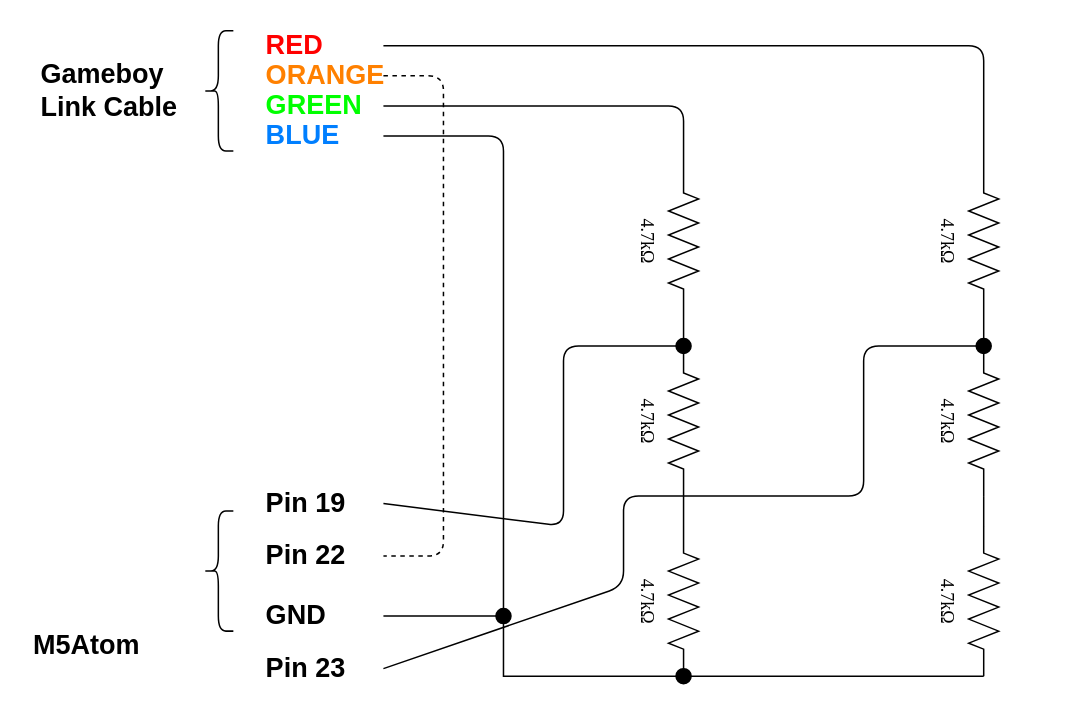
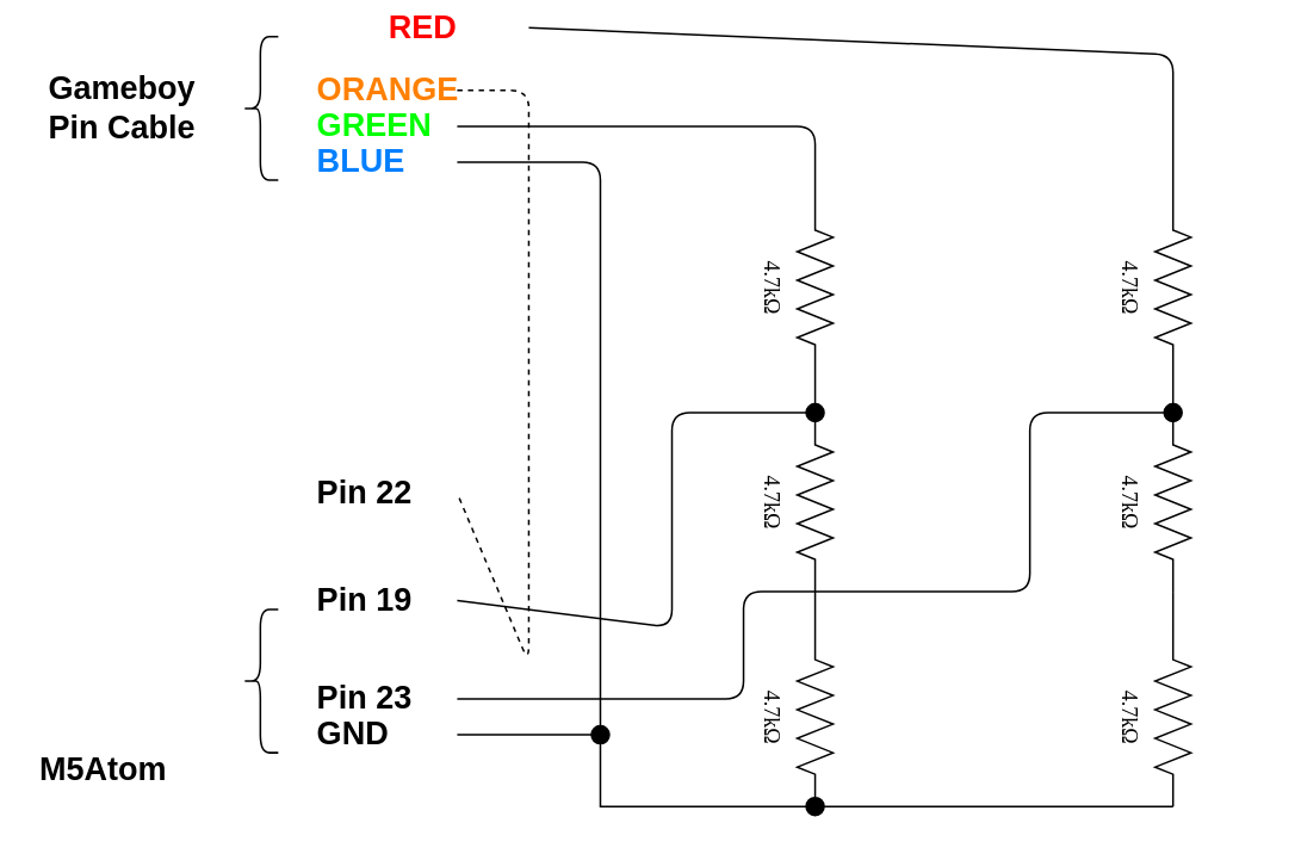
  <mxCell id="0" />
  <mxCell id="1" parent="0" />
  <mxCell id="2" value="4.7kΩ" style="verticalLabelPosition=bottom;shadow=0;dashed=0;align=center;html=1;verticalAlign=top;strokeWidth=1;shape=mxgraph.electrical.resistors.resistor_2;rounded=1;comic=0;labelBackgroundColor=none;fontFamily=Verdana;fontSize=12;rotation=90;" parent="1" vertex="1"><mxGeometry x="405" y="150" width="100" height="20" as="geometry" /></mxCell>
  <mxCell id="3" value="4.7kΩ" style="verticalLabelPosition=bottom;shadow=0;dashed=0;align=center;html=1;verticalAlign=top;strokeWidth=1;shape=mxgraph.electrical.resistors.resistor_2;rounded=1;comic=0;labelBackgroundColor=none;fontFamily=Verdana;fontSize=12;rotation=90;" parent="1" vertex="1"><mxGeometry x="405" y="270" width="100" height="20" as="geometry" /></mxCell>
  <mxCell id="4" value="4.7kΩ" style="verticalLabelPosition=bottom;shadow=0;dashed=0;align=center;html=1;verticalAlign=top;strokeWidth=1;shape=mxgraph.electrical.resistors.resistor_2;rounded=1;comic=0;labelBackgroundColor=none;fontFamily=Verdana;fontSize=12;rotation=90;" parent="1" vertex="1"><mxGeometry x="405" y="390" width="100" height="20" as="geometry" /></mxCell>
  <mxCell id="5" value="" style="endArrow=none;html=1;entryX=1;entryY=0.5;entryDx=0;entryDy=0;entryPerimeter=0;exitX=0;exitY=0.5;exitDx=0;exitDy=0;exitPerimeter=0;" parent="1" source="3" target="2" edge="1"><mxGeometry width="50" height="50" relative="1" as="geometry"><mxPoint x="425" y="520" as="sourcePoint" /><mxPoint x="475" y="470" as="targetPoint" /></mxGeometry></mxCell>
  <mxCell id="6" value="" style="endArrow=none;html=1;entryX=1;entryY=0.5;entryDx=0;entryDy=0;entryPerimeter=0;exitX=0;exitY=0.5;exitDx=0;exitDy=0;exitPerimeter=0;" parent="1" source="4" target="3" edge="1"><mxGeometry width="50" height="50" relative="1" as="geometry"><mxPoint x="465" y="240" as="sourcePoint" /><mxPoint x="465" y="220" as="targetPoint" /></mxGeometry></mxCell>
  <mxCell id="7" value="4.7kΩ" style="verticalLabelPosition=bottom;shadow=0;dashed=0;align=center;html=1;verticalAlign=top;strokeWidth=1;shape=mxgraph.electrical.resistors.resistor_2;rounded=1;comic=0;labelBackgroundColor=none;fontFamily=Verdana;fontSize=12;rotation=90;" parent="1" vertex="1"><mxGeometry x="605" y="150" width="100" height="20" as="geometry" /></mxCell>
  <mxCell id="8" value="4.7kΩ" style="verticalLabelPosition=bottom;shadow=0;dashed=0;align=center;html=1;verticalAlign=top;strokeWidth=1;shape=mxgraph.electrical.resistors.resistor_2;rounded=1;comic=0;labelBackgroundColor=none;fontFamily=Verdana;fontSize=12;rotation=90;" parent="1" vertex="1"><mxGeometry x="605" y="270" width="100" height="20" as="geometry" /></mxCell>
  <mxCell id="9" value="4.7kΩ" style="verticalLabelPosition=bottom;shadow=0;dashed=0;align=center;html=1;verticalAlign=top;strokeWidth=1;shape=mxgraph.electrical.resistors.resistor_2;rounded=1;comic=0;labelBackgroundColor=none;fontFamily=Verdana;fontSize=12;rotation=90;" parent="1" vertex="1"><mxGeometry x="605" y="390" width="100" height="20" as="geometry" /></mxCell>
  <mxCell id="10" value="" style="endArrow=none;html=1;entryX=1;entryY=0.5;entryDx=0;entryDy=0;entryPerimeter=0;exitX=0;exitY=0.5;exitDx=0;exitDy=0;exitPerimeter=0;" parent="1" source="8" target="7" edge="1"><mxGeometry width="50" height="50" relative="1" as="geometry"><mxPoint x="625" y="520" as="sourcePoint" /><mxPoint x="675" y="470" as="targetPoint" /></mxGeometry></mxCell>
  <mxCell id="11" value="" style="endArrow=none;html=1;entryX=1;entryY=0.5;entryDx=0;entryDy=0;entryPerimeter=0;exitX=0;exitY=0.5;exitDx=0;exitDy=0;exitPerimeter=0;" parent="1" source="9" target="8" edge="1"><mxGeometry width="50" height="50" relative="1" as="geometry"><mxPoint x="665" y="240" as="sourcePoint" /><mxPoint x="665" y="220" as="targetPoint" /></mxGeometry></mxCell>
  <mxCell id="12" value="" style="endArrow=none;html=1;entryX=0;entryY=0.5;entryDx=0;entryDy=0;entryPerimeter=0;" parent="1" target="2" edge="1"><mxGeometry width="50" height="50" relative="1" as="geometry"><mxPoint x="255" y="70" as="sourcePoint" /><mxPoint x="475" y="470" as="targetPoint" /><Array as="points"><mxPoint x="455" y="70" /></Array></mxGeometry></mxCell>
  <mxCell id="13" value="" style="endArrow=none;html=1;entryX=0;entryY=0.5;entryDx=0;entryDy=0;entryPerimeter=0;exitX=1;exitY=0.5;exitDx=0;exitDy=0;" parent="1" source="14" target="7" edge="1"><mxGeometry width="50" height="50" relative="1" as="geometry"><mxPoint x="255" y="30" as="sourcePoint" /><mxPoint x="655" y="70" as="targetPoint" /><Array as="points"><mxPoint x="655" y="30" /></Array></mxGeometry></mxCell>
- <mxCell id="14" value="&lt;font size=&quot;4&quot;&gt;RED&lt;/font&gt;" style="text;html=1;strokeColor=none;fillColor=none;align=left;verticalAlign=middle;whiteSpace=wrap;rounded=0;fontColor=#FF0000;fontStyle=1" parent="1" vertex="1"><mxGeometry x="175" y="20" width="80" height="20" as="geometry" /></mxCell>
+ <mxCell id="14" value="&lt;font size=&quot;4&quot;&gt;RED&lt;/font&gt;" style="text;html=1;strokeColor=none;fillColor=none;align=left;verticalAlign=middle;whiteSpace=wrap;rounded=0;fontColor=#FF0000;fontStyle=1" parent="1" vertex="1"><mxGeometry x="215" y="5" width="80" height="20" as="geometry" /></mxCell>
  <mxCell id="15" value="&lt;font size=&quot;4&quot; color=&quot;#ff8000&quot;&gt;ORANGE&lt;/font&gt;" style="text;html=1;strokeColor=none;fillColor=none;align=left;verticalAlign=middle;whiteSpace=wrap;rounded=0;fontColor=#FF0000;fontStyle=1" parent="1" vertex="1"><mxGeometry x="175" y="40" width="80" height="20" as="geometry" /></mxCell>
  <mxCell id="16" value="&lt;font size=&quot;4&quot; color=&quot;#00ff00&quot;&gt;GREEN&lt;/font&gt;" style="text;html=1;strokeColor=none;fillColor=none;align=left;verticalAlign=middle;whiteSpace=wrap;rounded=0;fontColor=#FF0000;fontStyle=1" parent="1" vertex="1"><mxGeometry x="175" y="60" width="80" height="20" as="geometry" /></mxCell>
  <mxCell id="17" value="&lt;font size=&quot;4&quot; color=&quot;#007fff&quot;&gt;BLUE&lt;/font&gt;" style="text;html=1;strokeColor=none;fillColor=none;align=left;verticalAlign=middle;whiteSpace=wrap;rounded=0;fontColor=#FF0000;fontStyle=1" parent="1" vertex="1"><mxGeometry x="175" y="80" width="80" height="20" as="geometry" /></mxCell>
  <mxCell id="18" value="&lt;font size=&quot;4&quot;&gt;&lt;font color=&quot;#000000&quot;&gt;Pin 19&lt;/font&gt;&lt;br&gt;&lt;/font&gt;" style="text;html=1;strokeColor=none;fillColor=none;align=left;verticalAlign=middle;whiteSpace=wrap;rounded=0;fontColor=#FF0000;fontStyle=1" parent="1" vertex="1"><mxGeometry x="175" y="325" width="80" height="20" as="geometry" /></mxCell>
- <mxCell id="19" value="&lt;font size=&quot;4&quot;&gt;&lt;font color=&quot;#000000&quot;&gt;Pin 22&lt;/font&gt;&lt;br&gt;&lt;/font&gt;" style="text;html=1;strokeColor=none;fillColor=none;align=left;verticalAlign=middle;whiteSpace=wrap;rounded=0;fontColor=#FF0000;fontStyle=1" parent="1" vertex="1"><mxGeometry x="175" y="360" width="80" height="20" as="geometry" /></mxCell>
- <mxCell id="20" value="&lt;font size=&quot;4&quot;&gt;&lt;font color=&quot;#000000&quot;&gt;Pin 23&lt;/font&gt;&lt;br&gt;&lt;/font&gt;" style="text;html=1;strokeColor=none;fillColor=none;align=left;verticalAlign=middle;whiteSpace=wrap;rounded=0;fontColor=#FF0000;fontStyle=1" parent="1" vertex="1"><mxGeometry x="175" y="435" width="80" height="20" as="geometry" /></mxCell>
+ <mxCell id="19" value="&lt;font size=&quot;4&quot;&gt;&lt;font color=&quot;#000000&quot;&gt;Pin 22&lt;/font&gt;&lt;br&gt;&lt;/font&gt;" style="text;html=1;strokeColor=none;fillColor=none;align=left;verticalAlign=middle;whiteSpace=wrap;rounded=0;fontColor=#FF0000;fontStyle=1" parent="1" vertex="1"><mxGeometry x="175" y="265" width="80" height="20" as="geometry" /></mxCell>
+ <mxCell id="20" value="&lt;font size=&quot;4&quot;&gt;&lt;font color=&quot;#000000&quot;&gt;Pin 23&lt;/font&gt;&lt;br&gt;&lt;/font&gt;" style="text;html=1;strokeColor=none;fillColor=none;align=left;verticalAlign=middle;whiteSpace=wrap;rounded=0;fontColor=#FF0000;fontStyle=1" parent="1" vertex="1"><mxGeometry x="175" y="380" width="80" height="20" as="geometry" /></mxCell>
  <mxCell id="21" value="&lt;font size=&quot;4&quot;&gt;&lt;font color=&quot;#000000&quot;&gt;GND&lt;/font&gt;&lt;br&gt;&lt;/font&gt;" style="text;html=1;strokeColor=none;fillColor=none;align=left;verticalAlign=middle;whiteSpace=wrap;rounded=0;fontColor=#FF0000;fontStyle=1" parent="1" vertex="1"><mxGeometry x="175" y="400" width="80" height="20" as="geometry" /></mxCell>
  <mxCell id="22" value="" style="endArrow=none;html=1;fontColor=#FF0000;entryX=1;entryY=0.5;entryDx=0;entryDy=0;entryPerimeter=0;exitX=1;exitY=0.5;exitDx=0;exitDy=0;exitPerimeter=0;" parent="1" source="4" target="9" edge="1"><mxGeometry width="50" height="50" relative="1" as="geometry"><mxPoint x="175" y="520" as="sourcePoint" /><mxPoint x="225" y="470" as="targetPoint" /></mxGeometry></mxCell>
  <mxCell id="23" value="" style="ellipse;whiteSpace=wrap;html=1;aspect=fixed;fontColor=#FF0000;align=left;fillColor=#000000;" parent="1" vertex="1"><mxGeometry x="450" y="445" width="10" height="10" as="geometry" /></mxCell>
  <mxCell id="24" value="" style="endArrow=none;html=1;fontColor=#FF0000;entryX=1;entryY=0.5;entryDx=0;entryDy=0;entryPerimeter=0;exitX=1;exitY=0.5;exitDx=0;exitDy=0;rounded=0;" parent="1" source="21" target="4" edge="1"><mxGeometry width="50" height="50" relative="1" as="geometry"><mxPoint x="175" y="620" as="sourcePoint" /><mxPoint x="225" y="570" as="targetPoint" /><Array as="points"><mxPoint x="335" y="410" /><mxPoint x="335" y="450" /></Array></mxGeometry></mxCell>
  <mxCell id="25" value="" style="endArrow=none;html=1;fontColor=#FF0000;exitX=1;exitY=0.5;exitDx=0;exitDy=0;" parent="1" source="17" edge="1"><mxGeometry width="50" height="50" relative="1" as="geometry"><mxPoint x="175" y="620" as="sourcePoint" /><mxPoint x="335" y="410" as="targetPoint" /><Array as="points"><mxPoint x="335" y="90" /></Array></mxGeometry></mxCell>
  <mxCell id="26" value="" style="ellipse;whiteSpace=wrap;html=1;aspect=fixed;fontColor=#FF0000;align=left;fillColor=#000000;" parent="1" vertex="1"><mxGeometry x="330" y="405" width="10" height="10" as="geometry" /></mxCell>
  <mxCell id="27" value="" style="endArrow=none;html=1;fontColor=#FF0000;entryX=1;entryY=0.5;entryDx=0;entryDy=0;exitX=0;exitY=0.5;exitDx=0;exitDy=0;exitPerimeter=0;" parent="1" source="8" target="20" edge="1"><mxGeometry width="50" height="50" relative="1" as="geometry"><mxPoint x="175" y="530" as="sourcePoint" /><mxPoint x="225" y="480" as="targetPoint" /><Array as="points"><mxPoint x="575" y="230" /><mxPoint x="575" y="330" /><mxPoint x="415" y="330" /><mxPoint x="415" y="390" /></Array></mxGeometry></mxCell>
  <mxCell id="28" value="" style="ellipse;whiteSpace=wrap;html=1;aspect=fixed;fontColor=#FF0000;align=left;fillColor=#000000;" parent="1" vertex="1"><mxGeometry x="650" y="225" width="10" height="10" as="geometry" /></mxCell>
  <mxCell id="29" value="" style="endArrow=none;html=1;fontColor=#FF0000;exitX=1;exitY=0.5;exitDx=0;exitDy=0;" parent="1" source="18" edge="1"><mxGeometry width="50" height="50" relative="1" as="geometry"><mxPoint x="175" y="530" as="sourcePoint" /><mxPoint x="455" y="230" as="targetPoint" /><Array as="points"><mxPoint x="375" y="350" /><mxPoint x="375" y="230" /></Array></mxGeometry></mxCell>
  <mxCell id="30" value="" style="endArrow=none;html=1;fontColor=#FF0000;entryX=1;entryY=0.5;entryDx=0;entryDy=0;exitX=1;exitY=0.5;exitDx=0;exitDy=0;dashed=1;" parent="1" source="15" target="19" edge="1"><mxGeometry width="50" height="50" relative="1" as="geometry"><mxPoint x="175" y="530" as="sourcePoint" /><mxPoint x="225" y="480" as="targetPoint" /><Array as="points"><mxPoint x="295" y="50" /><mxPoint x="295" y="370" /></Array></mxGeometry></mxCell>
  <mxCell id="31" value="" style="ellipse;whiteSpace=wrap;html=1;aspect=fixed;fontColor=#FF0000;align=left;fillColor=#000000;" parent="1" vertex="1"><mxGeometry x="450" y="225" width="10" height="10" as="geometry" /></mxCell>
  <mxCell id="32" value="" style="shape=curlyBracket;whiteSpace=wrap;html=1;rounded=1;fillColor=#000000;fontColor=#FF0000;align=left;" parent="1" vertex="1"><mxGeometry x="135" y="20" width="20" height="80" as="geometry" /></mxCell>
- <mxCell id="33" value="&lt;font color=&quot;#000000&quot; style=&quot;font-size: 18px;&quot;&gt;Gameboy&lt;br style=&quot;font-size: 18px;&quot;&gt;Link Cable&lt;/font&gt;" style="text;strokeColor=none;fillColor=none;align=left;verticalAlign=middle;rounded=0;fontColor=#FF0000;fontStyle=1;html=1;whiteSpace=wrap;fontSize=18;" parent="1" vertex="1"><mxGeometry x="25" y="35" width="110" height="50" as="geometry" /></mxCell>
+ <mxCell id="33" value="&lt;font color=&quot;#000000&quot; style=&quot;font-size: 18px;&quot;&gt;Gameboy&lt;br style=&quot;font-size: 18px;&quot;&gt;Pin Cable&lt;/font&gt;" style="text;strokeColor=none;fillColor=none;align=left;verticalAlign=middle;rounded=0;fontColor=#FF0000;fontStyle=1;html=1;whiteSpace=wrap;fontSize=18;" parent="1" vertex="1"><mxGeometry x="25" y="35" width="110" height="50" as="geometry" /></mxCell>
  <mxCell id="34" style="edgeStyle=none;rounded=0;orthogonalLoop=1;jettySize=auto;html=1;exitX=1;exitY=0.5;exitDx=0;exitDy=0;fontColor=#FF0000;" parent="1" source="33" target="33" edge="1"><mxGeometry relative="1" as="geometry" /></mxCell>
  <mxCell id="35" value="" style="shape=curlyBracket;whiteSpace=wrap;html=1;rounded=1;fillColor=#000000;fontColor=#FF0000;align=left;" parent="1" vertex="1"><mxGeometry x="135" y="340" width="20" height="80" as="geometry" /></mxCell>
  <mxCell id="36" value="&lt;font color=&quot;#000000&quot; style=&quot;font-size: 18px&quot;&gt;&lt;span style=&quot;font-size: 18px&quot;&gt;M5Atom&lt;/span&gt;&lt;/font&gt;" style="text;strokeColor=none;fillColor=none;align=left;verticalAlign=middle;rounded=0;fontColor=#FF0000;fontStyle=1;html=1;whiteSpace=wrap;fontSize=18;" parent="1" vertex="1"><mxGeometry x="20" y="405" width="70" height="50" as="geometry" /></mxCell>
